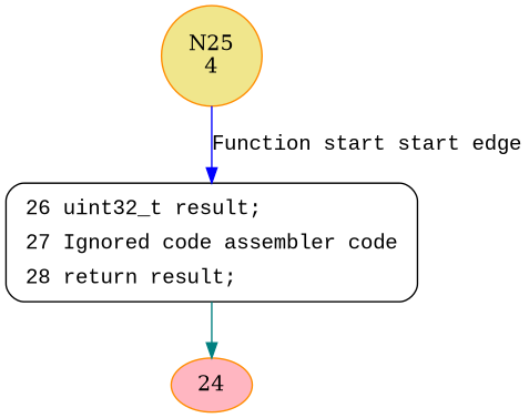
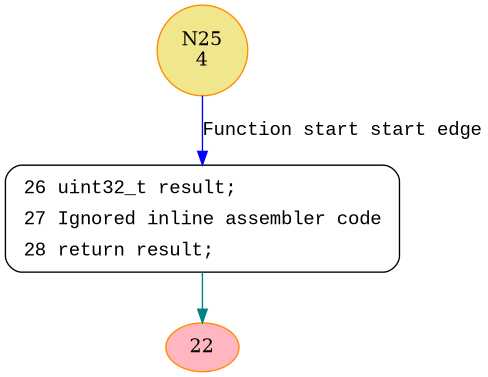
  digraph {
    node [color=darkorange style=filled]
    n1 [fillcolor=khaki label="N25\n4" shape=circle]
-   n2 [fillcolor=white fontname="Courier New" label=<<table border="0" cellborder="0" cellpadding="3" bgcolor="white"><tr><td align="right">26</td><td align="left">uint32_t result;</td></tr><tr><td align="right">27</td><td align="left">Ignored code assembler code</td></tr><tr><td align="right">28</td><td align="left">return result;</td></tr></table>> penwidth=1 shape=Mrecord style="filled,bold" color=""]
-   24 [fillcolor=lightpink]
+   n2 [fillcolor=white fontname="Courier New" label=<<table border="0" cellborder="0" cellpadding="3" bgcolor="white"><tr><td align="right">26</td><td align="left">uint32_t result;</td></tr><tr><td align="right">27</td><td align="left">Ignored inline assembler code</td></tr><tr><td align="right">28</td><td align="left">return result;</td></tr></table>> penwidth=1 shape=Mrecord style="filled,bold" color=""]
+   24 [fillcolor=lightpink label=22]
    n1 -> n2 [color=blue fontname="Courier New" label="Function start start edge"]
    n2 -> 24 [color=teal]
  }
